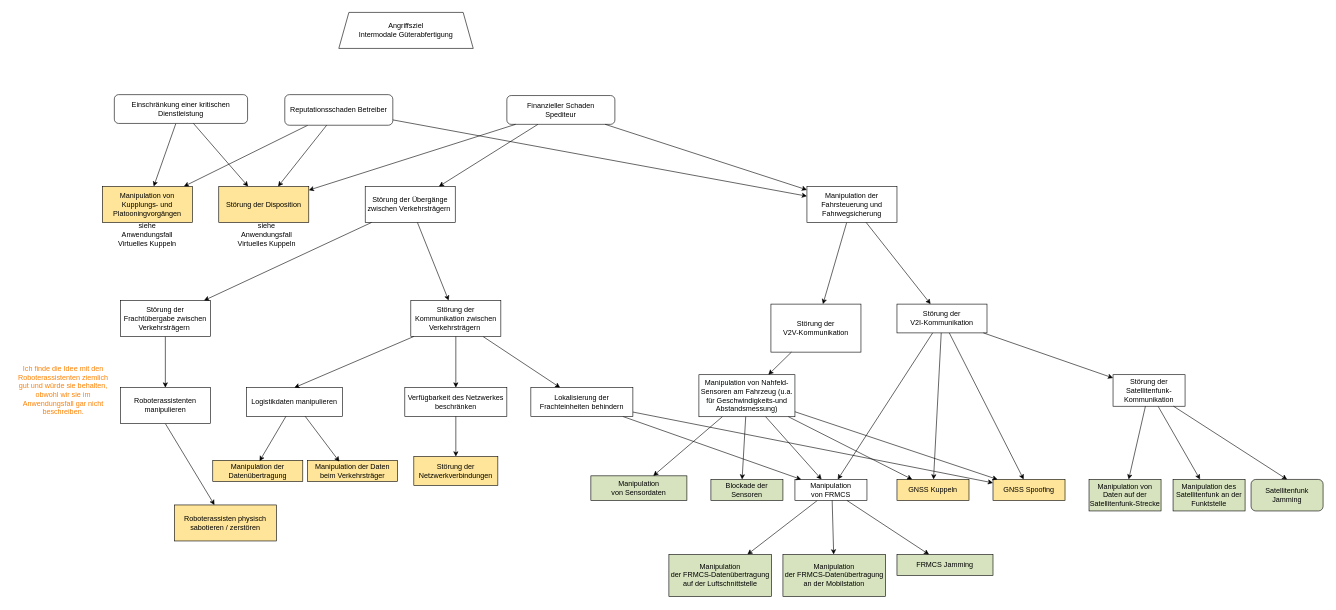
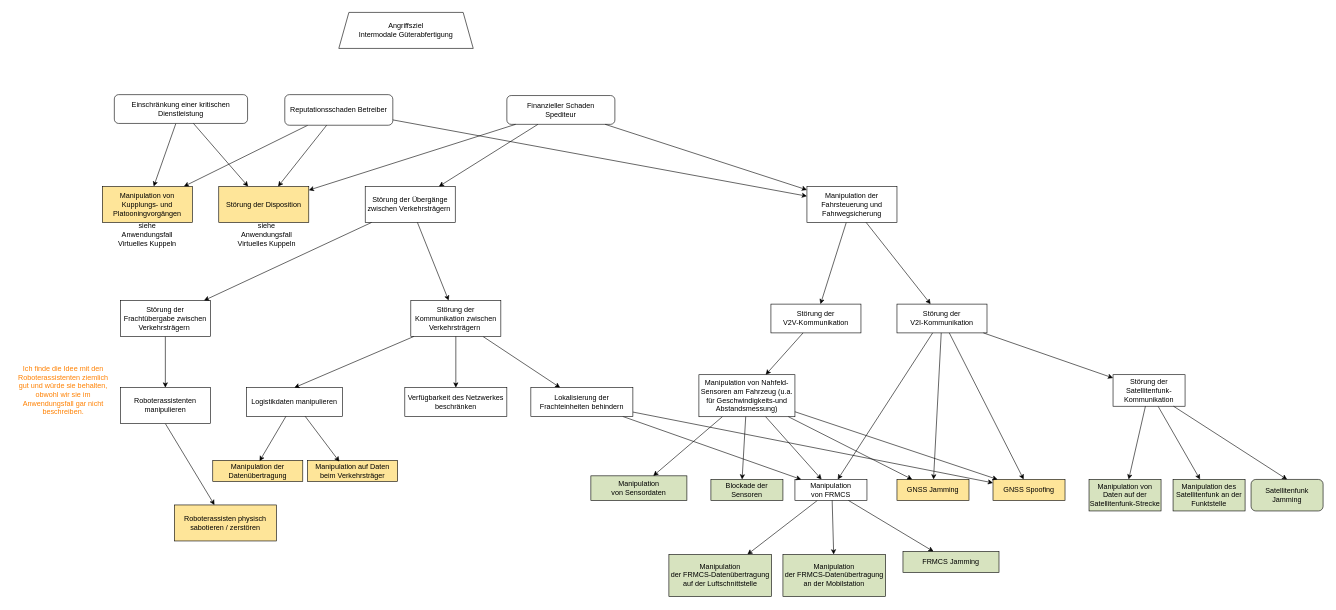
  <mxCell id="0" />
  <mxCell id="1" parent="0" />
  <mxCell id="2" value="Angriffsziel&#10;Intermodale Güterabfertigung" style="whiteSpace=wrap;shape=trapezoid;size=0.075;" parent="1" vertex="1"><mxGeometry x="564" y="20" width="224" height="60" as="geometry" /></mxCell>
  <mxCell id="3" value="Finanzieller Schaden&#10;Spediteur" style="verticalAlign=middle;align=center;fillColor=#FFFFFF;gradientColor=none;labelBackgroundColor=none;rounded=1;whiteSpace=wrap;" parent="1" vertex="1"><mxGeometry x="844" y="158.5" width="180" height="48" as="geometry" /></mxCell>
  <mxCell id="4" style="rounded=0;orthogonalLoop=1;jettySize=auto;" parent="1" source="5" target="8" edge="1"><mxGeometry relative="1" as="geometry" /></mxCell>
  <mxCell id="5" value="Reputationsschaden Betreiber" style="verticalAlign=middle;align=center;fillColor=#FFFFFF;gradientColor=none;labelBackgroundColor=none;rounded=1;whiteSpace=wrap;" parent="1" vertex="1"><mxGeometry x="474" y="157" width="180" height="51" as="geometry" /></mxCell>
  <mxCell id="6" style="rounded=0;orthogonalLoop=1;jettySize=auto;" parent="1" source="7" target="8" edge="1"><mxGeometry relative="1" as="geometry" /></mxCell>
  <mxCell id="7" value="Einschränkung einer kritischen Dienstleistung" style="rounded=1;whiteSpace=wrap;" parent="1" vertex="1"><mxGeometry x="190" y="157" width="222" height="48" as="geometry" /></mxCell>
  <mxCell id="8" value="Manipulation von&#10;Kupplungs- und Platooningvorgängen" style="fillColor=#fee599;whiteSpace=wrap;" parent="1" vertex="1"><mxGeometry x="170" y="310" width="150" height="60" as="geometry" /></mxCell>
  <mxCell id="9" value="siehe Anwendungsfall Virtuelles Kuppeln" style="text;strokeColor=none;fillColor=none;align=center;verticalAlign=middle;whiteSpace=wrap;rounded=0;" parent="1" vertex="1"><mxGeometry x="190" y="380" width="110" height="20" as="geometry" /></mxCell>
  <mxCell id="10" value="Störung der Disposition" style="fillColor=#fee599;whiteSpace=wrap;" parent="1" vertex="1"><mxGeometry x="364" y="310" width="150" height="60" as="geometry" /></mxCell>
  <mxCell id="11" value="siehe Anwendungsfall Virtuelles Kuppeln" style="text;strokeColor=none;fillColor=none;align=center;verticalAlign=middle;whiteSpace=wrap;rounded=0;" parent="1" vertex="1"><mxGeometry x="389" y="380" width="110" height="20" as="geometry" /></mxCell>
  <mxCell id="12" value="Störung der Übergänge zwischen Verkehrsträgern " style="whiteSpace=wrap;" parent="1" vertex="1"><mxGeometry x="608" y="310" width="150" height="60" as="geometry" /></mxCell>
  <mxCell id="13" value="" style="edgeStyle=none;rounded=0;orthogonalLoop=1;jettySize=auto;" parent="1" source="14" target="35" edge="1"><mxGeometry relative="1" as="geometry" /></mxCell>
  <mxCell id="14" value="Manipulation der Fahrsteuerung und Fahrwegsicherung" style="whiteSpace=wrap;" parent="1" vertex="1"><mxGeometry x="1344" y="310" width="150" height="60" as="geometry" /></mxCell>
  <mxCell id="15" style="edgeStyle=none;rounded=0;orthogonalLoop=1;jettySize=auto;" parent="1" source="16" target="73" edge="1"><mxGeometry relative="1" as="geometry" /></mxCell>
  <mxCell id="16" value="Störung der Kommunikation zwischen Verkehrsträgern " style="whiteSpace=wrap;" parent="1" vertex="1"><mxGeometry x="684" y="500" width="150" height="60" as="geometry" /></mxCell>
  <mxCell id="17" style="edgeStyle=none;rounded=0;orthogonalLoop=1;jettySize=auto;" parent="1" source="18" target="28" edge="1"><mxGeometry relative="1" as="geometry" /></mxCell>
  <mxCell id="18" value="Störung der Frachtübergabe zwischen Verkehrsträgern " style="whiteSpace=wrap;" parent="1" vertex="1"><mxGeometry x="200" y="500" width="150" height="60" as="geometry" /></mxCell>
  <mxCell id="19" value="" style="endArrow=classic;" parent="1" source="5" target="10" edge="1"><mxGeometry width="50" height="50" relative="1" as="geometry"><mxPoint x="534" y="211" as="sourcePoint" /><mxPoint x="584" y="161" as="targetPoint" /></mxGeometry></mxCell>
  <mxCell id="20" value="" style="endArrow=classic;" parent="1" source="7" target="10" edge="1"><mxGeometry width="50" height="50" relative="1" as="geometry"><mxPoint x="244" y="211" as="sourcePoint" /><mxPoint x="294" y="161" as="targetPoint" /><Array as="points" /></mxGeometry></mxCell>
  <mxCell id="21" value="" style="endArrow=classic;" parent="1" source="3" target="12" edge="1"><mxGeometry width="50" height="50" relative="1" as="geometry"><mxPoint x="754" y="380" as="sourcePoint" /><mxPoint x="804" y="330" as="targetPoint" /></mxGeometry></mxCell>
  <mxCell id="22" value="" style="endArrow=classic;" parent="1" source="3" target="14" edge="1"><mxGeometry width="50" height="50" relative="1" as="geometry"><mxPoint x="884" y="261" as="sourcePoint" /><mxPoint x="934" y="211" as="targetPoint" /></mxGeometry></mxCell>
  <mxCell id="23" value="" style="endArrow=classic;" parent="1" source="5" target="14" edge="1"><mxGeometry width="50" height="50" relative="1" as="geometry"><mxPoint x="534" y="209" as="sourcePoint" /><mxPoint x="584" y="159" as="targetPoint" /></mxGeometry></mxCell>
  <mxCell id="24" value="" style="endArrow=classic;" parent="1" source="12" target="16" edge="1"><mxGeometry width="50" height="50" relative="1" as="geometry"><mxPoint x="754" y="380" as="sourcePoint" /><mxPoint x="804" y="330" as="targetPoint" /></mxGeometry></mxCell>
  <mxCell id="25" value="" style="endArrow=classic;" parent="1" source="12" target="18" edge="1"><mxGeometry width="50" height="50" relative="1" as="geometry"><mxPoint x="754" y="380" as="sourcePoint" /><mxPoint x="804" y="330" as="targetPoint" /></mxGeometry></mxCell>
  <mxCell id="26" value="Roboterassisten physisch sabotieren / zerstören" style="verticalAlign=middle;align=center;labelBackgroundColor=none;rounded=0;whiteSpace=wrap;fillColor=#FEE599;" parent="1" vertex="1"><mxGeometry x="290" y="840.66" width="170" height="60" as="geometry" /></mxCell>
  <mxCell id="27" value="" style="endArrow=classic;fontColor=#FEE599;startArrow=none;startFill=0;endFill=1;exitX=0.5;exitY=1;exitDx=0;exitDy=0;" parent="1" source="28" target="26" edge="1"><mxGeometry width="50" height="50" relative="1" as="geometry"><mxPoint x="1130.775" y="671.16" as="sourcePoint" /><mxPoint x="1253.69" y="723.16" as="targetPoint" /></mxGeometry></mxCell>
  <mxCell id="28" value="Roboterassistenten manipulieren" style="whiteSpace=wrap;" parent="1" vertex="1"><mxGeometry x="200" y="645.16" width="150" height="60" as="geometry" /></mxCell>
  <mxCell id="29" value="" style="endArrow=classic;" parent="1" source="3" target="10" edge="1"><mxGeometry width="50" height="50" relative="1" as="geometry"><mxPoint x="884" y="208" as="sourcePoint" /><mxPoint x="463" y="306" as="targetPoint" /></mxGeometry></mxCell>
  <mxCell id="30" value="Manipulation von Nahfeld-Sensoren am Fahrzeug (u.a. für Geschwindigkeits-und Abstandsmessung)" style="verticalAlign=middle;align=center;gradientColor=none;labelBackgroundColor=none;rounded=0;whiteSpace=wrap;fillColor=#FEFFFF;" parent="1" vertex="1"><mxGeometry x="1164" y="623.66" width="160" height="70" as="geometry" /></mxCell>
  <mxCell id="31" value="Manipulation&#10;von Sensordaten" style="verticalAlign=middle;align=center;gradientColor=none;labelBackgroundColor=none;rounded=0;whiteSpace=wrap;fillColor=#D7E3BF;" parent="1" vertex="1"><mxGeometry x="984" y="792.16" width="160" height="41" as="geometry" /></mxCell>
  <mxCell id="32" value="Blockade der&#10;Sensoren" style="verticalAlign=middle;align=center;gradientColor=none;labelBackgroundColor=none;rounded=0;whiteSpace=wrap;fillColor=#D7E3BF;" parent="1" vertex="1"><mxGeometry x="1184" y="798.16" width="120" height="35" as="geometry" /></mxCell>
  <mxCell id="33" value="" style="endArrow=classic;" parent="1" source="30" target="31" edge="1"><mxGeometry width="50" height="50" relative="1" as="geometry"><mxPoint x="1084" y="593.16" as="sourcePoint" /><mxPoint x="1134" y="543.16" as="targetPoint" /></mxGeometry></mxCell>
  <mxCell id="34" value="" style="endArrow=classic;entryX=0.433;entryY=0;entryDx=0;entryDy=0;entryPerimeter=0;" parent="1" source="30" target="32" edge="1"><mxGeometry width="50" height="50" relative="1" as="geometry"><mxPoint x="1091" y="573.16" as="sourcePoint" /><mxPoint x="1184" y="653.16" as="targetPoint" /></mxGeometry></mxCell>
- <mxCell id="35" value="Störung der&#10;V2V-Kommunikation" style="verticalAlign=middle;align=center;fillColor=#FFFFFF;gradientColor=none;labelBackgroundColor=none;rounded=0;whiteSpace=wrap;" parent="1" vertex="1"><mxGeometry x="1284" y="506" width="150" height="80" as="geometry" /></mxCell>
+ <mxCell id="35" value="Störung der&#10;V2V-Kommunikation" style="verticalAlign=middle;align=center;fillColor=#FFFFFF;gradientColor=none;labelBackgroundColor=none;rounded=0;whiteSpace=wrap;" parent="1" vertex="1"><mxGeometry x="1284" y="506" width="150" height="48" as="geometry" /></mxCell>
  <mxCell id="36" value="" style="endArrow=classic;" parent="1" source="35" target="30" edge="1"><mxGeometry width="50" height="50" relative="1" as="geometry"><mxPoint x="1334.247" y="571.16" as="sourcePoint" /><mxPoint x="1174" y="523.16" as="targetPoint" /></mxGeometry></mxCell>
- <mxCell id="37" value="GNSS Kuppeln" style="verticalAlign=middle;align=center;fillColor=#fee599;gradientColor=none;labelBackgroundColor=none;rounded=0;whiteSpace=wrap;" parent="1" vertex="1"><mxGeometry x="1494" y="798.16" width="120" height="35" as="geometry" /></mxCell>
+ <mxCell id="37" value="GNSS Jamming" style="verticalAlign=middle;align=center;fillColor=#fee599;gradientColor=none;labelBackgroundColor=none;rounded=0;whiteSpace=wrap;" parent="1" vertex="1"><mxGeometry x="1494" y="798.16" width="120" height="35" as="geometry" /></mxCell>
  <mxCell id="38" value="GNSS Spoofing" style="verticalAlign=middle;align=center;fillColor=#fee599;gradientColor=none;labelBackgroundColor=none;rounded=0;whiteSpace=wrap;" parent="1" vertex="1"><mxGeometry x="1654" y="798.16" width="120" height="35" as="geometry" /></mxCell>
  <mxCell id="39" value="" style="endArrow=classic;" parent="1" source="30" target="37" edge="1"><mxGeometry width="50" height="50" relative="1" as="geometry"><mxPoint x="1134" y="693.16" as="sourcePoint" /><mxPoint x="1184" y="643.16" as="targetPoint" /></mxGeometry></mxCell>
  <mxCell id="40" value="" style="endArrow=classic;" parent="1" source="30" target="38" edge="1"><mxGeometry width="50" height="50" relative="1" as="geometry"><mxPoint x="1154" y="693.16" as="sourcePoint" /><mxPoint x="1204" y="643.16" as="targetPoint" /></mxGeometry></mxCell>
  <mxCell id="41" value="Störung der&#10;V2I-Kommunikation" style="verticalAlign=middle;align=center;fillColor=#FFFFFF;gradientColor=none;labelBackgroundColor=none;rounded=0;whiteSpace=wrap;" parent="1" vertex="1"><mxGeometry x="1494" y="506" width="150" height="48" as="geometry" /></mxCell>
  <mxCell id="42" value="" style="endArrow=classic;" parent="1" source="14" target="41" edge="1"><mxGeometry width="50" height="50" relative="1" as="geometry"><mxPoint x="1129" y="363" as="sourcePoint" /><mxPoint x="1184" y="310" as="targetPoint" /></mxGeometry></mxCell>
  <mxCell id="43" style="rounded=0;orthogonalLoop=1;jettySize=auto;" parent="1" source="44" target="70" edge="1"><mxGeometry relative="1" as="geometry" /></mxCell>
  <mxCell id="44" value="Manipulation&#10;von FRMCS" style="verticalAlign=middle;align=center;gradientColor=none;labelBackgroundColor=none;rounded=0;whiteSpace=wrap;fillColor=#FFFFFF;" parent="1" vertex="1"><mxGeometry x="1324" y="798.16" width="120" height="35" as="geometry" /></mxCell>
  <mxCell id="45" value="" style="endArrow=classic;" parent="1" source="41" target="37" edge="1"><mxGeometry width="50" height="50" relative="1" as="geometry"><mxPoint x="1553.358" y="571.16" as="sourcePoint" /><mxPoint x="1384" y="793.16" as="targetPoint" /></mxGeometry></mxCell>
  <mxCell id="46" value="" style="endArrow=classic;" parent="1" source="41" target="38" edge="1"><mxGeometry width="50" height="50" relative="1" as="geometry"><mxPoint x="1567.659" y="571.16" as="sourcePoint" /><mxPoint x="1484" y="553.16" as="targetPoint" /></mxGeometry></mxCell>
  <mxCell id="47" value="" style="endArrow=classic;" parent="1" source="30" target="44" edge="1"><mxGeometry width="50" height="50" relative="1" as="geometry"><mxPoint x="1134" y="693.16" as="sourcePoint" /><mxPoint x="1484" y="553.16" as="targetPoint" /></mxGeometry></mxCell>
  <mxCell id="48" value="" style="endArrow=classic;" parent="1" source="41" target="44" edge="1"><mxGeometry width="50" height="50" relative="1" as="geometry"><mxPoint x="1344" y="518" as="sourcePoint" /><mxPoint x="1794" y="700" as="targetPoint" /></mxGeometry></mxCell>
- <mxCell id="49" value="FRMCS Jamming" style="verticalAlign=middle;align=center;gradientColor=none;labelBackgroundColor=none;rounded=0;whiteSpace=wrap;fillColor=#D7E3BF;" parent="1" vertex="1"><mxGeometry x="1494" y="923.16" width="160" height="35" as="geometry" /></mxCell>
+ <mxCell id="49" value="FRMCS Jamming" style="verticalAlign=middle;align=center;gradientColor=none;labelBackgroundColor=none;rounded=0;whiteSpace=wrap;fillColor=#D7E3BF;" parent="1" vertex="1"><mxGeometry x="1504" y="918.16" width="160" height="35" as="geometry" /></mxCell>
  <mxCell id="50" value="Manipulation&#10;der FRMCS-Datenübertragung an der Mobilstation" style="verticalAlign=middle;align=center;gradientColor=none;labelBackgroundColor=none;rounded=0;whiteSpace=wrap;fillColor=#D7E3BF;" parent="1" vertex="1"><mxGeometry x="1304" y="923.16" width="171" height="70" as="geometry" /></mxCell>
  <mxCell id="51" value="" style="endArrow=classic;" parent="1" source="44" target="49" edge="1"><mxGeometry width="50" height="50" relative="1" as="geometry"><mxPoint x="1804" y="783.16" as="sourcePoint" /><mxPoint x="1924" y="813.16" as="targetPoint" /></mxGeometry></mxCell>
  <mxCell id="52" value="" style="endArrow=classic;exitX=0.517;exitY=1;exitDx=0;exitDy=0;exitPerimeter=0;" parent="1" source="44" target="50" edge="1"><mxGeometry width="50" height="50" relative="1" as="geometry"><mxPoint x="1784" y="783.16" as="sourcePoint" /><mxPoint x="1834" y="733.16" as="targetPoint" /></mxGeometry></mxCell>
  <mxCell id="53" style="edgeStyle=none;rounded=0;orthogonalLoop=1;jettySize=auto;" parent="1" source="54" target="74" edge="1"><mxGeometry relative="1" as="geometry" /></mxCell>
  <mxCell id="54" value="Störung der Satellitenfunk-Kommunikation" style="whiteSpace=wrap;rounded=0;fillColor=#FFFFFF;" parent="1" vertex="1"><mxGeometry x="1854" y="623.66" width="120" height="52.5" as="geometry" /></mxCell>
  <mxCell id="55" value="" style="endArrow=classic;" parent="1" source="41" target="54" edge="1"><mxGeometry width="50" height="50" relative="1" as="geometry"><mxPoint x="1644" y="570.001" as="sourcePoint" /><mxPoint x="1504" y="553.16" as="targetPoint" /></mxGeometry></mxCell>
  <mxCell id="56" value="Manipulation von Daten auf der Satellitenfunk-Strecke" style="whiteSpace=wrap;rounded=0;fillColor=#D7E3BF;" parent="1" vertex="1"><mxGeometry x="1814" y="798.16" width="120" height="52.5" as="geometry" /></mxCell>
  <mxCell id="57" value="Satellitenfunk Jamming" style="whiteSpace=wrap;fillColor=#D7E3BF;rounded=1;" parent="1" vertex="1"><mxGeometry x="2084" y="798.16" width="120" height="52.5" as="geometry" /></mxCell>
  <mxCell id="58" value="" style="endArrow=classic;" parent="1" source="54" target="56" edge="1"><mxGeometry width="50" height="50" relative="1" as="geometry"><mxPoint x="1454" y="623.16" as="sourcePoint" /><mxPoint x="1814" y="671.16" as="targetPoint" /></mxGeometry></mxCell>
  <mxCell id="59" value="" style="endArrow=classic;entryX=0.5;entryY=0;entryDx=0;entryDy=0;" parent="1" source="54" target="57" edge="1"><mxGeometry width="50" height="50" relative="1" as="geometry"><mxPoint x="1844" y="683.16" as="sourcePoint" /><mxPoint x="1894" y="633.16" as="targetPoint" /></mxGeometry></mxCell>
  <mxCell id="60" value="Verfügbarkeit des Netzwerkes beschränken" style="verticalAlign=middle;align=center;fillColor=#FFFFFF;gradientColor=none;labelBackgroundColor=none;rounded=0;whiteSpace=wrap;" parent="1" vertex="1"><mxGeometry x="674" y="645.16" width="170" height="48" as="geometry" /></mxCell>
  <mxCell id="61" value="" style="endArrow=classic;entryX=0.5;entryY=0;entryDx=0;entryDy=0;" parent="1" source="16" target="60" edge="1"><mxGeometry width="50" height="50" relative="1" as="geometry"><mxPoint x="633" y="613.16" as="sourcePoint" /><mxPoint x="754" y="643.16" as="targetPoint" /></mxGeometry></mxCell>
- <mxCell id="62" value="Störung der&#10;Netzwerkverbindungen" style="verticalAlign=middle;align=center;gradientColor=none;labelBackgroundColor=none;rounded=0;whiteSpace=wrap;fillColor=#FEE599;" parent="1" vertex="1"><mxGeometry x="689" y="760" width="140" height="48" as="geometry" /></mxCell>
- <mxCell id="63" value="" style="endArrow=classic;" parent="1" source="60" target="62" edge="1"><mxGeometry width="50" height="50" relative="1" as="geometry"><mxPoint x="1054" y="633.16" as="sourcePoint" /><mxPoint x="1104" y="583.16" as="targetPoint" /></mxGeometry></mxCell>
  <mxCell id="64" value="Logistikdaten manipulieren" style="verticalAlign=middle;align=center;fillColor=#FFFFFF;gradientColor=none;labelBackgroundColor=none;rounded=0;whiteSpace=wrap;" parent="1" vertex="1"><mxGeometry x="410" y="645.16" width="160" height="48" as="geometry" /></mxCell>
  <mxCell id="65" value="" style="endArrow=classic;entryX=0.5;entryY=0;entryDx=0;entryDy=0;" parent="1" source="16" target="64" edge="1"><mxGeometry width="50" height="50" relative="1" as="geometry"><mxPoint x="633" y="613.16" as="sourcePoint" /><mxPoint x="864" y="583.16" as="targetPoint" /></mxGeometry></mxCell>
  <mxCell id="66" value="Manipulation der Datenübertragung" style="verticalAlign=middle;align=center;fillColor=#fee599;gradientColor=none;labelBackgroundColor=none;rounded=0;whiteSpace=wrap;" parent="1" vertex="1"><mxGeometry x="354" y="766.5" width="150" height="35" as="geometry" /></mxCell>
  <mxCell id="67" value="" style="endArrow=classic;entryX=0.52;entryY=0.029;entryDx=0;entryDy=0;entryPerimeter=0;" parent="1" source="64" target="66" edge="1"><mxGeometry width="50" height="50" relative="1" as="geometry"><mxPoint x="504" y="694.16" as="sourcePoint" /><mxPoint x="854" y="593.16" as="targetPoint" /></mxGeometry></mxCell>
- <mxCell id="68" value="Manipulation der Daten beim Verkehrsträger" style="verticalAlign=middle;align=center;fillColor=#fee599;gradientColor=none;labelBackgroundColor=none;rounded=0;whiteSpace=wrap;" parent="1" vertex="1"><mxGeometry x="512" y="766.5" width="150" height="35" as="geometry" /></mxCell>
+ <mxCell id="68" value="Manipulation auf Daten beim Verkehrsträger" style="verticalAlign=middle;align=center;fillColor=#fee599;gradientColor=none;labelBackgroundColor=none;rounded=0;whiteSpace=wrap;" parent="1" vertex="1"><mxGeometry x="512" y="766.5" width="150" height="35" as="geometry" /></mxCell>
  <mxCell id="69" value="" style="endArrow=classic;entryX=0.353;entryY=0.057;entryDx=0;entryDy=0;entryPerimeter=0;" parent="1" source="64" target="68" edge="1"><mxGeometry width="50" height="50" relative="1" as="geometry"><mxPoint x="504" y="693.16" as="sourcePoint" /><mxPoint x="854" y="593.16" as="targetPoint" /></mxGeometry></mxCell>
  <mxCell id="70" value="Manipulation&#10;der FRMCS-Datenübertragung auf der Luftschnittstelle" style="verticalAlign=middle;align=center;gradientColor=none;labelBackgroundColor=none;rounded=0;whiteSpace=wrap;fillColor=#D7E3BF;" parent="1" vertex="1"><mxGeometry x="1114" y="923.16" width="171" height="70" as="geometry" /></mxCell>
  <mxCell id="71" style="edgeStyle=none;rounded=0;orthogonalLoop=1;jettySize=auto;" parent="1" source="73" target="44" edge="1"><mxGeometry relative="1" as="geometry" /></mxCell>
  <mxCell id="72" style="edgeStyle=none;rounded=0;orthogonalLoop=1;jettySize=auto;" parent="1" source="73" target="38" edge="1"><mxGeometry relative="1" as="geometry" /></mxCell>
  <mxCell id="73" value="Lokalisierung der Frachteinheiten behindern" style="verticalAlign=middle;align=center;fillColor=#FFFFFF;gradientColor=none;labelBackgroundColor=none;rounded=0;whiteSpace=wrap;" parent="1" vertex="1"><mxGeometry x="884" y="645.16" width="170" height="48" as="geometry" /></mxCell>
  <mxCell id="74" value="Manipulation des Satellitenfunk an der Funktstelle" style="whiteSpace=wrap;rounded=0;fillColor=#D7E3BF;" parent="1" vertex="1"><mxGeometry x="1954" y="798.16" width="120" height="52.5" as="geometry" /></mxCell>
  <mxCell id="75" value="Ich finde die Idee mit den Roboterassistenten ziemlich gut und würde sie behalten, obwohl wir sie im Anwendungsfall gar nicht beschreiben." style="text;align=center;verticalAlign=middle;whiteSpace=wrap;rounded=0;fontColor=#FF8000;" parent="1" vertex="1"><mxGeometry x="20" y="586.74" width="170" height="126.34" as="geometry" /></mxCell>
